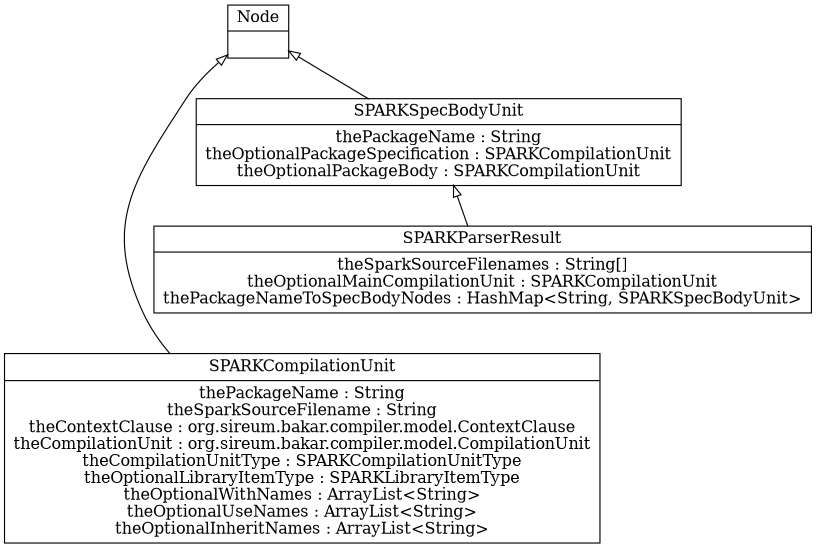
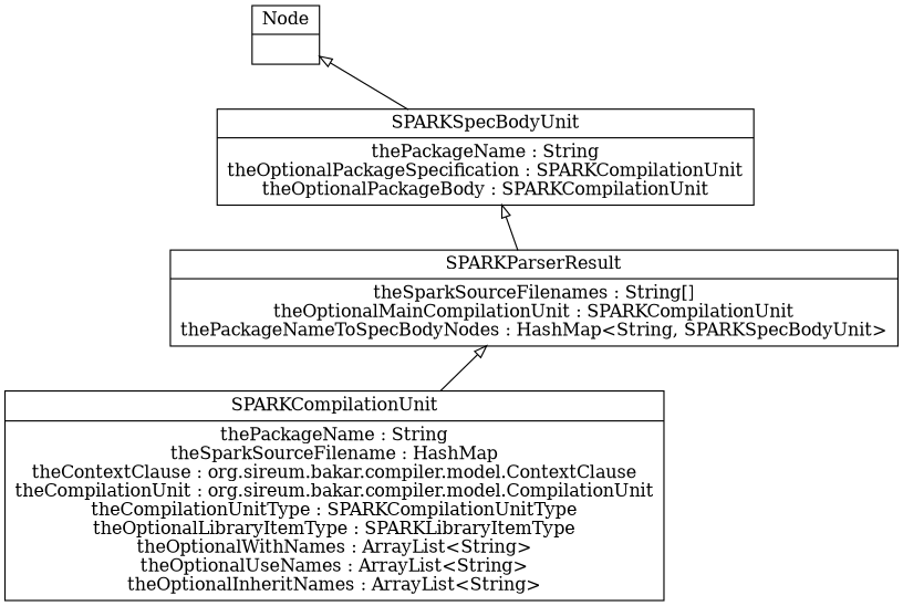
  digraph {
    rankdir=BT
    node [shape=record]
    edge [arrowhead=onormal]
    n1 [label="{Node|}"]
-   n2 [label="{SPARKCompilationUnit|thePackageName : String\ntheSparkSourceFilename : String\ntheContextClause : org.sireum.bakar.compiler.model.ContextClause\ntheCompilationUnit : org.sireum.bakar.compiler.model.CompilationUnit\ntheCompilationUnitType : SPARKCompilationUnitType\ntheOptionalLibraryItemType : SPARKLibraryItemType\ntheOptionalWithNames : ArrayList\<String\>\ntheOptionalUseNames : ArrayList\<String\>\ntheOptionalInheritNames : ArrayList\<String\>}"]
+   n2 [label="{SPARKCompilationUnit|thePackageName : String\ntheSparkSourceFilename : HashMap\ntheContextClause : org.sireum.bakar.compiler.model.ContextClause\ntheCompilationUnit : org.sireum.bakar.compiler.model.CompilationUnit\ntheCompilationUnitType : SPARKCompilationUnitType\ntheOptionalLibraryItemType : SPARKLibraryItemType\ntheOptionalWithNames : ArrayList\<String\>\ntheOptionalUseNames : ArrayList\<String\>\ntheOptionalInheritNames : ArrayList\<String\>}"]
    n3 [label="{SPARKParserResult|theSparkSourceFilenames : String[]\ntheOptionalMainCompilationUnit : SPARKCompilationUnit\nthePackageNameToSpecBodyNodes : HashMap\<String, SPARKSpecBodyUnit\>}"]
    n4 [label="{SPARKSpecBodyUnit|thePackageName : String\ntheOptionalPackageSpecification : SPARKCompilationUnit\ntheOptionalPackageBody : SPARKCompilationUnit}"]
-   n2 -> n1
+   n2 -> n3
    n3 -> n4
    n4 -> n1
  }
